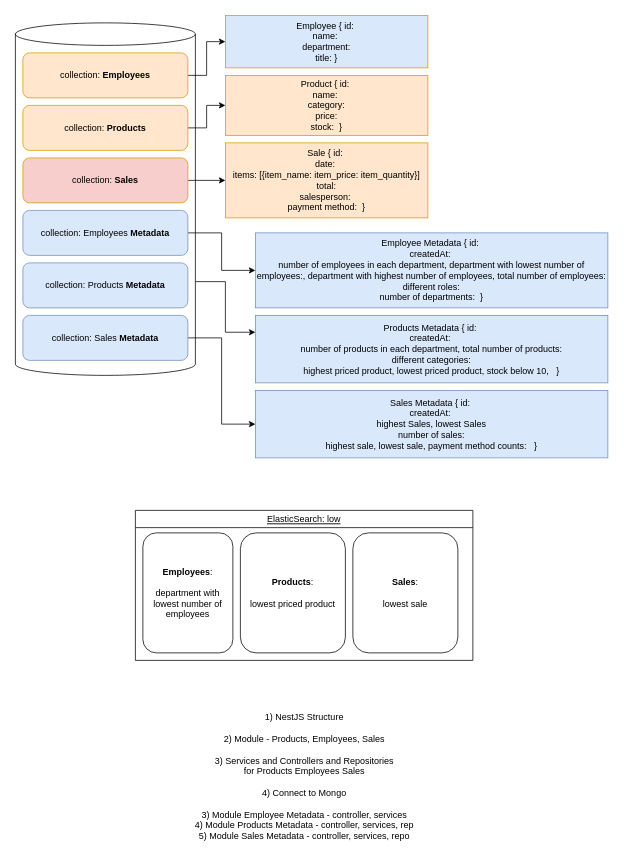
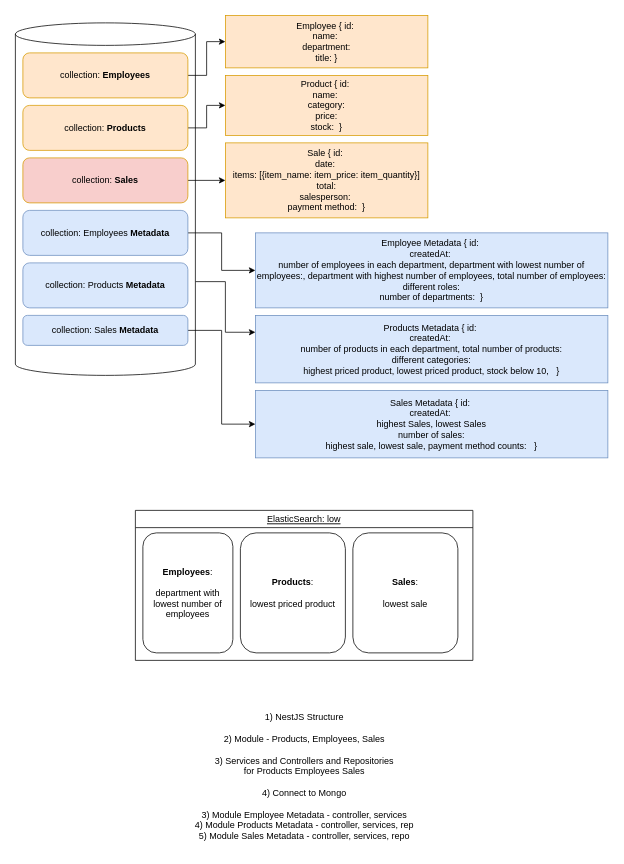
  <mxCell id="0" />
  <mxCell id="1" parent="0" />
  <mxCell id="2" style="edgeStyle=orthogonalEdgeStyle;rounded=0;orthogonalLoop=1;jettySize=auto;html=1;exitX=1;exitY=0;exitDx=0;exitDy=345.0;exitPerimeter=0;entryX=0;entryY=0.25;entryDx=0;entryDy=0;" edge="1" parent="1" source="3" target="19"><mxGeometry relative="1" as="geometry" /></mxCell>
  <mxCell id="3" value="" style="shape=cylinder3;whiteSpace=wrap;html=1;boundedLbl=1;backgroundOutline=1;size=15;" vertex="1" parent="1"><mxGeometry x="20" y="30" width="240" height="470" as="geometry" /></mxCell>
  <mxCell id="4" style="edgeStyle=orthogonalEdgeStyle;rounded=0;orthogonalLoop=1;jettySize=auto;html=1;exitX=1;exitY=0.5;exitDx=0;exitDy=0;entryX=0;entryY=0.5;entryDx=0;entryDy=0;" edge="1" parent="1" source="5" target="12"><mxGeometry relative="1" as="geometry" /></mxCell>
  <mxCell id="5" value="collection: &lt;b&gt;Employees&lt;/b&gt;" style="rounded=1;whiteSpace=wrap;html=1;fillColor=#ffe6cc;strokeColor=#d79b00;" vertex="1" parent="1"><mxGeometry x="30" y="70" width="220" height="60" as="geometry" /></mxCell>
  <mxCell id="6" style="edgeStyle=orthogonalEdgeStyle;rounded=0;orthogonalLoop=1;jettySize=auto;html=1;exitX=1;exitY=0.5;exitDx=0;exitDy=0;entryX=0;entryY=0.5;entryDx=0;entryDy=0;" edge="1" parent="1" source="7" target="13"><mxGeometry relative="1" as="geometry" /></mxCell>
  <mxCell id="7" value="collection: &lt;b&gt;Products&lt;/b&gt;" style="rounded=1;whiteSpace=wrap;html=1;fillColor=#ffe6cc;strokeColor=#d79b00;" vertex="1" parent="1"><mxGeometry x="30" y="140" width="220" height="60" as="geometry" /></mxCell>
  <mxCell id="8" style="edgeStyle=orthogonalEdgeStyle;rounded=0;orthogonalLoop=1;jettySize=auto;html=1;exitX=1;exitY=0.5;exitDx=0;exitDy=0;entryX=0;entryY=0.5;entryDx=0;entryDy=0;" edge="1" parent="1" source="9" target="14"><mxGeometry relative="1" as="geometry" /></mxCell>
  <mxCell id="9" value="collection: &lt;b&gt;Sales&lt;/b&gt;" style="rounded=1;whiteSpace=wrap;html=1;fillColor=#f8cecc;strokeColor=#d79b00;" vertex="1" parent="1"><mxGeometry x="30" y="210" width="220" height="60" as="geometry" /></mxCell>
  <mxCell id="10" style="edgeStyle=orthogonalEdgeStyle;rounded=0;orthogonalLoop=1;jettySize=auto;html=1;exitX=1;exitY=0.5;exitDx=0;exitDy=0;entryX=0;entryY=0.5;entryDx=0;entryDy=0;" edge="1" parent="1" source="11" target="20"><mxGeometry relative="1" as="geometry" /></mxCell>
- <mxCell id="11" value="collection: Sales&amp;nbsp;&lt;b&gt;Metadata&lt;/b&gt;" style="rounded=1;whiteSpace=wrap;html=1;fillColor=#dae8fc;strokeColor=#6c8ebf;" vertex="1" parent="1"><mxGeometry x="30" y="420" width="220" height="60" as="geometry" /></mxCell>
- <mxCell id="12" value="Employee { id:&amp;nbsp;&lt;br&gt;name:&amp;nbsp;&lt;br&gt;department:&lt;br&gt;title: }" style="rounded=0;whiteSpace=wrap;html=1;fillColor=#dae8fc;strokeColor=#d79b00;" vertex="1" parent="1"><mxGeometry x="300" y="20" width="270" height="70" as="geometry" /></mxCell>
+ <mxCell id="11" value="collection: Sales&amp;nbsp;&lt;b&gt;Metadata&lt;/b&gt;" style="rounded=1;whiteSpace=wrap;html=1;fillColor=#dae8fc;strokeColor=#6c8ebf;" vertex="1" parent="1"><mxGeometry x="30" y="420" width="220" height="40" as="geometry" /></mxCell>
+ <mxCell id="12" value="Employee { id:&amp;nbsp;&lt;br&gt;name:&amp;nbsp;&lt;br&gt;department:&lt;br&gt;title: }" style="rounded=0;whiteSpace=wrap;html=1;fillColor=#ffe6cc;strokeColor=#d79b00;" vertex="1" parent="1"><mxGeometry x="300" y="20" width="270" height="70" as="geometry" /></mxCell>
  <mxCell id="13" value="Product { id:&amp;nbsp;&lt;br&gt;name:&amp;nbsp;&lt;br&gt;category:&lt;br&gt;price:&lt;br&gt;stock:&amp;nbsp; }" style="rounded=0;whiteSpace=wrap;html=1;fillColor=#ffe6cc;strokeColor=#d79b00;" vertex="1" parent="1"><mxGeometry x="300" y="100" width="270" height="80" as="geometry" /></mxCell>
  <mxCell id="14" value="Sale { id:&amp;nbsp;&lt;br&gt;date:&amp;nbsp;&lt;br&gt;items: [{item_name: item_price: item_quantity}]&lt;br&gt;total:&lt;br&gt;salesperson:&amp;nbsp;&lt;br&gt;payment method:&amp;nbsp; }" style="rounded=0;whiteSpace=wrap;html=1;fillColor=#ffe6cc;strokeColor=#d79b00;" vertex="1" parent="1"><mxGeometry x="300" y="190" width="270" height="100" as="geometry" /></mxCell>
  <mxCell id="15" value="collection: Products&amp;nbsp;&lt;b&gt;Metadata&lt;/b&gt;" style="rounded=1;whiteSpace=wrap;html=1;fillColor=#dae8fc;strokeColor=#6c8ebf;" vertex="1" parent="1"><mxGeometry x="30" y="350" width="220" height="60" as="geometry" /></mxCell>
  <mxCell id="16" style="edgeStyle=orthogonalEdgeStyle;rounded=0;orthogonalLoop=1;jettySize=auto;html=1;exitX=1;exitY=0.5;exitDx=0;exitDy=0;entryX=0;entryY=0.5;entryDx=0;entryDy=0;" edge="1" parent="1" source="17" target="18"><mxGeometry relative="1" as="geometry" /></mxCell>
  <mxCell id="17" value="collection: Employees&amp;nbsp;&lt;b&gt;Metadata&lt;/b&gt;" style="rounded=1;whiteSpace=wrap;html=1;fillColor=#dae8fc;strokeColor=#6c8ebf;" vertex="1" parent="1"><mxGeometry x="30" y="280" width="220" height="60" as="geometry" /></mxCell>
  <mxCell id="18" value="Employee Metadata { id:&amp;nbsp;&lt;br&gt;createdAt:&amp;nbsp;&lt;br&gt;number of employees in each department, department with lowest number of employees:, department with highest number of employees, total number of employees:&lt;br&gt;different roles: &lt;br&gt;number of departments:&amp;nbsp; }" style="rounded=0;whiteSpace=wrap;html=1;fillColor=#dae8fc;strokeColor=#6c8ebf;" vertex="1" parent="1"><mxGeometry x="340" y="310" width="470" height="100" as="geometry" /></mxCell>
  <mxCell id="19" value="Products Metadata { id:&amp;nbsp;&lt;br&gt;createdAt:&amp;nbsp;&lt;br&gt;number of products in each department, total number of products:&lt;br&gt;different categories: &lt;br&gt;highest priced product, lowest priced product, stock below 10,&amp;nbsp; &amp;nbsp;}" style="rounded=0;whiteSpace=wrap;html=1;fillColor=#dae8fc;strokeColor=#6c8ebf;" vertex="1" parent="1"><mxGeometry x="340" y="420" width="470" height="90" as="geometry" /></mxCell>
  <mxCell id="20" value="Sales Metadata { id:&amp;nbsp;&lt;br&gt;createdAt:&amp;nbsp;&lt;br&gt;highest Sales, lowest Sales&lt;br&gt;number of sales:&lt;br&gt;highest sale, lowest sale, payment method counts:&amp;nbsp; &amp;nbsp;}" style="rounded=0;whiteSpace=wrap;html=1;fillColor=#dae8fc;strokeColor=#6c8ebf;" vertex="1" parent="1"><mxGeometry x="340" y="520" width="470" height="90" as="geometry" /></mxCell>
  <mxCell id="21" value="ElasticSearch: low" style="swimlane;fontStyle=4;startSize=23;" vertex="1" parent="1"><mxGeometry x="180" y="680" width="450" height="200" as="geometry" /></mxCell>
  <mxCell id="22" value="&lt;b&gt;Employees&lt;/b&gt;:&lt;br&gt;&lt;br&gt;department with lowest number of employees" style="rounded=1;whiteSpace=wrap;html=1;" vertex="1" parent="21"><mxGeometry x="10" y="30" width="120" height="160" as="geometry" /></mxCell>
  <mxCell id="23" value="&lt;b&gt;Products&lt;/b&gt;:&lt;br&gt;&lt;br&gt;lowest priced product" style="rounded=1;whiteSpace=wrap;html=1;" vertex="1" parent="21"><mxGeometry x="140" y="30" width="140" height="160" as="geometry" /></mxCell>
  <mxCell id="24" value="&lt;b&gt;Sales&lt;/b&gt;:&lt;br&gt;&lt;br&gt;lowest sale" style="rounded=1;whiteSpace=wrap;html=1;" vertex="1" parent="21"><mxGeometry x="290" y="30" width="140" height="160" as="geometry" /></mxCell>
  <mxCell id="25" value="1) NestJS Structure&lt;br&gt;&lt;br&gt;2) Module - Products, Employees, Sales&lt;br&gt;&lt;br&gt;3) Services and Controllers and Repositories&lt;br&gt;for Products Employees Sales&lt;br&gt;&lt;br&gt;4) Connect to Mongo&lt;br&gt;&lt;br&gt;3) Module Employee Metadata - controller, services&lt;br&gt;4) Module Products Metadata - controller, services, rep&lt;br&gt;5) Module Sales Metadata - controller, services, repo" style="text;html=1;align=center;verticalAlign=middle;resizable=0;points=[];autosize=1;strokeColor=none;fillColor=none;" vertex="1" parent="1"><mxGeometry x="250" y="940" width="310" height="190" as="geometry" /></mxCell>
